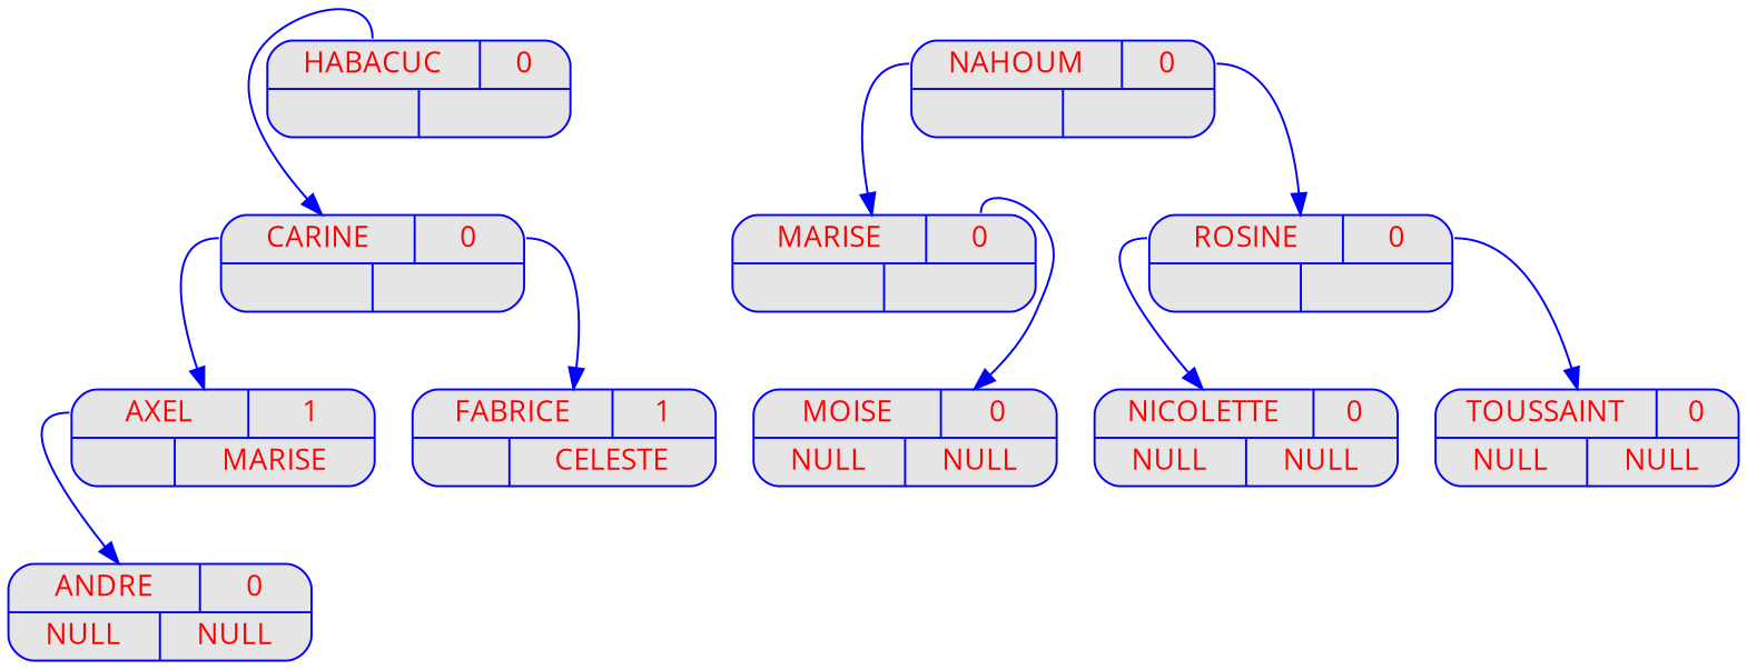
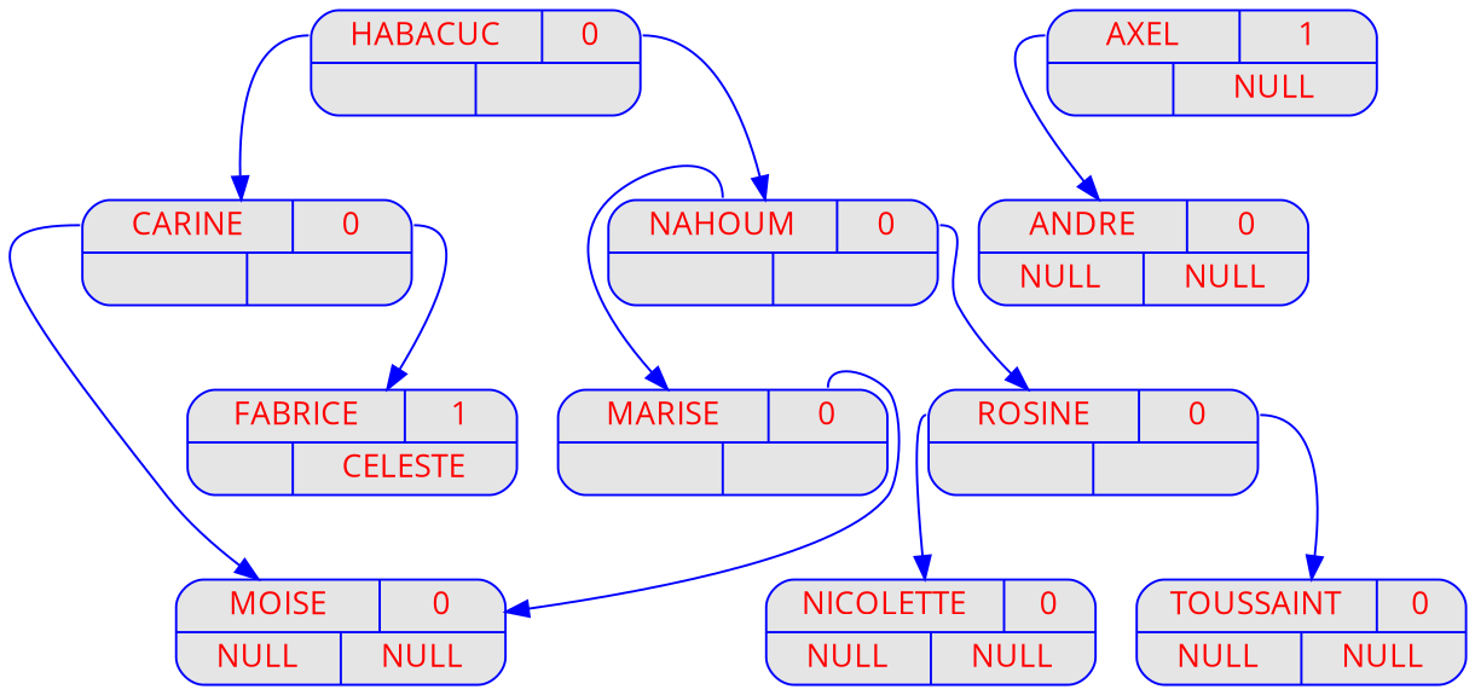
  digraph {
    fontname="Open Sans"
    node [color=blue fillcolor=grey90 fontcolor=red fontname="Open Sans" fontsize=14 shape=record style="rounded, filled"]
    edge [color=blue fontname="Open Sans" tailport=g]
    n1 [label="{{<g> HABACUC | <d> 0 } | { <g> | <d>}}" width=2]
    n2 [label="{{<g> CARINE | <d> 0 } | { <g> | <d>}}" width=2]
    n3 [label="{{<g> NAHOUM | <d> 0 } | { <g> | <d>}}" width=2]
-   n4 [label="{{<g> AXEL | <d> 1 }| { <g> | <d> MARISE}}" width=2]
+   n4 [label="{{<g> AXEL | <d> 1 }| { <g> | <d> NULL}}" width=2]
    n5 [label="{{<g> FABRICE | <d> 1 }| { <g> | <d> CELESTE}}" width=2]
    n6 [label="{{<g> MARISE | <d> 0 } | { <g> | <d>}}" width=2]
    n7 [label="{{<g> ROSINE | <d> 0 } | { <g> | <d>}}" width=2]
    n8 [label="{{<g> ANDRE | <d> 0 }| { <g> NULL | <d> NULL}}" width=2]
    n9 [label="{{<g> MOISE | <d> 0 }| { <g> NULL | <d> NULL}}" width=2]
    n10 [label="{{<g> NICOLETTE | <d> 0 }| { <g> NULL | <d> NULL}}" width=2]
    n11 [label="{{<g> TOUSSAINT | <d> 0 }| { <g> NULL | <d> NULL}}" width=2]
    n1 -> n2
-   n2 -> n4
+   n1 -> n3 [tailport=d]
+   n2 -> n9
    n2 -> n5 [tailport=d]
    n3 -> n6
    n3 -> n7 [tailport=d]
    n4 -> n8
    n6 -> n9 [tailport=d]
    n7 -> n10
    n7 -> n11 [tailport=d]
  }
